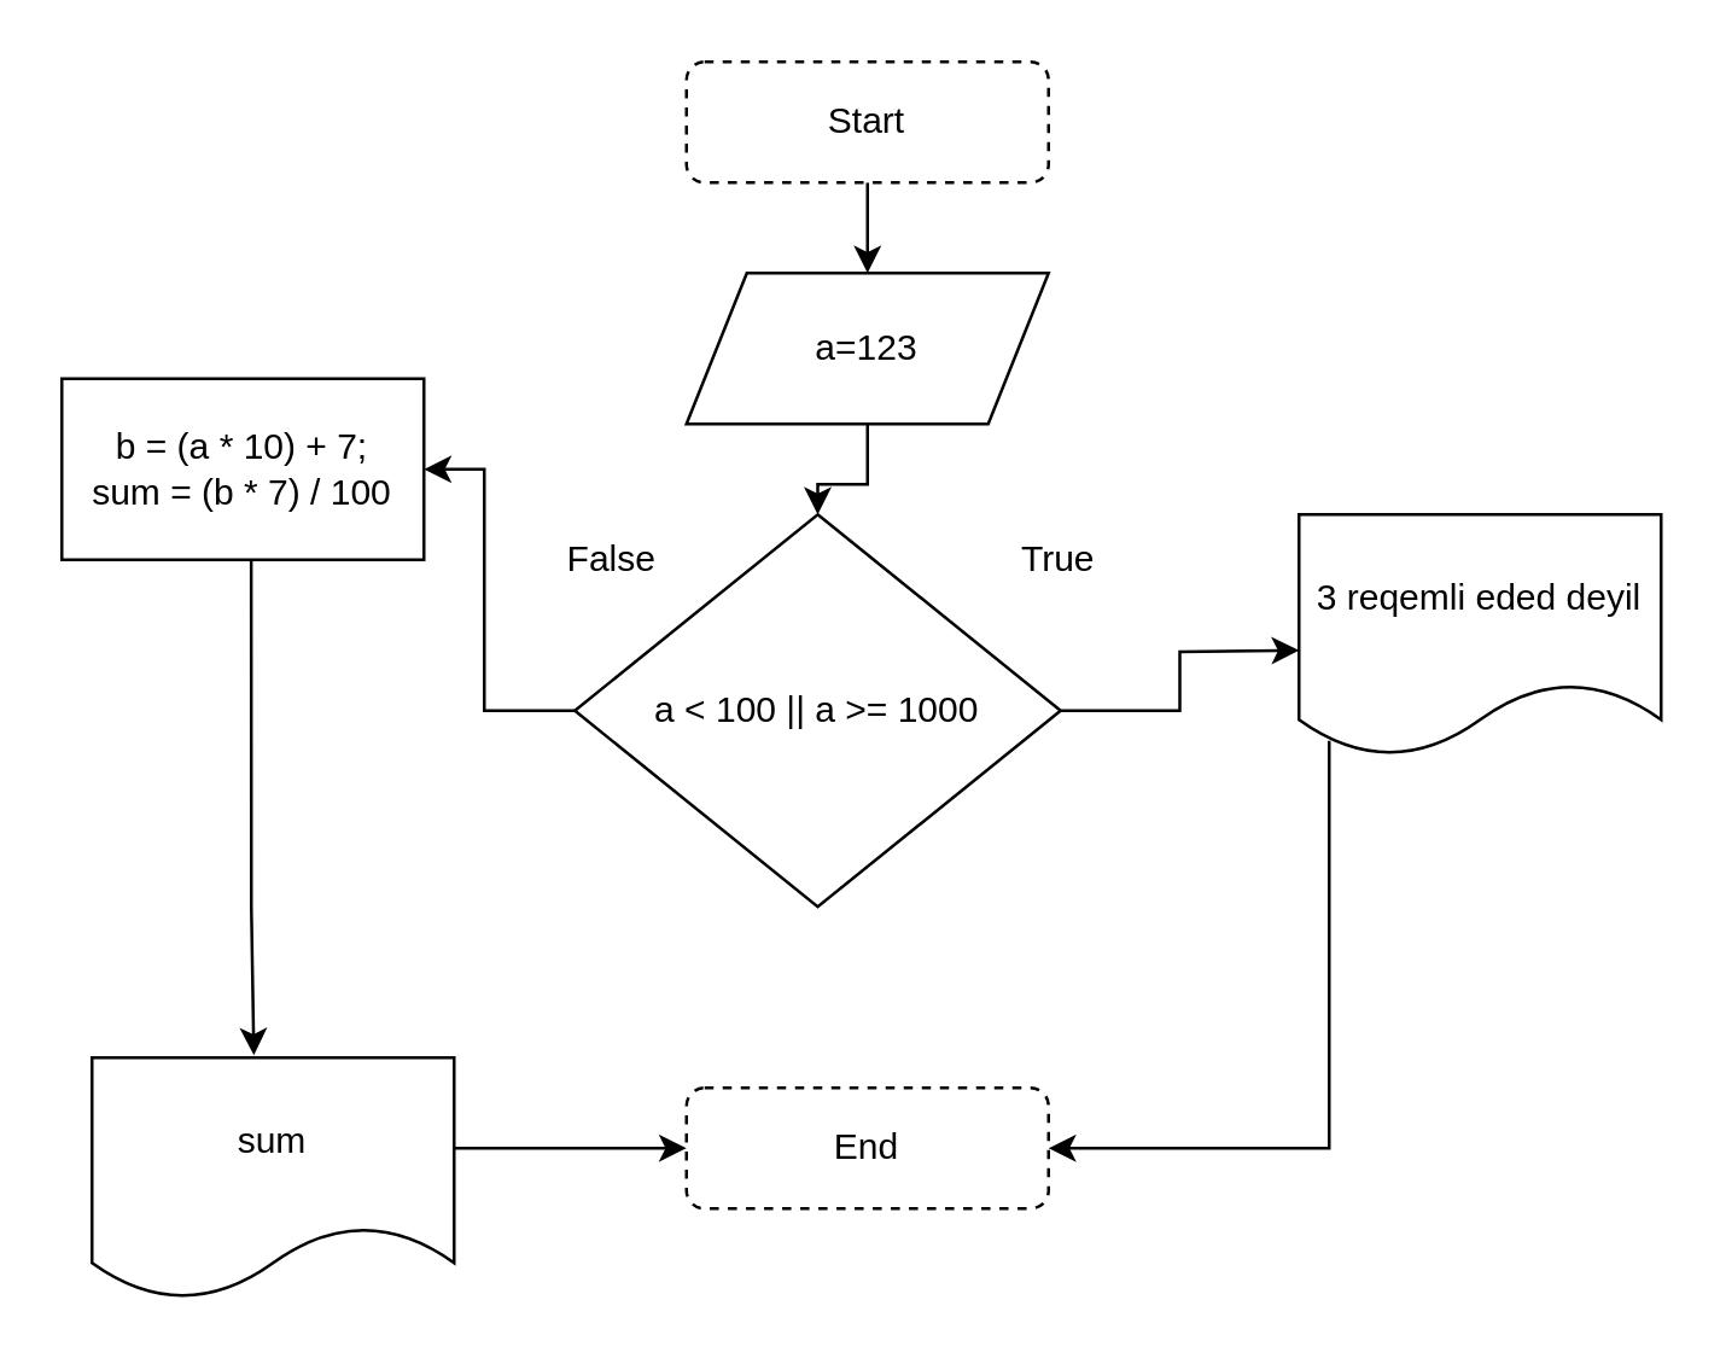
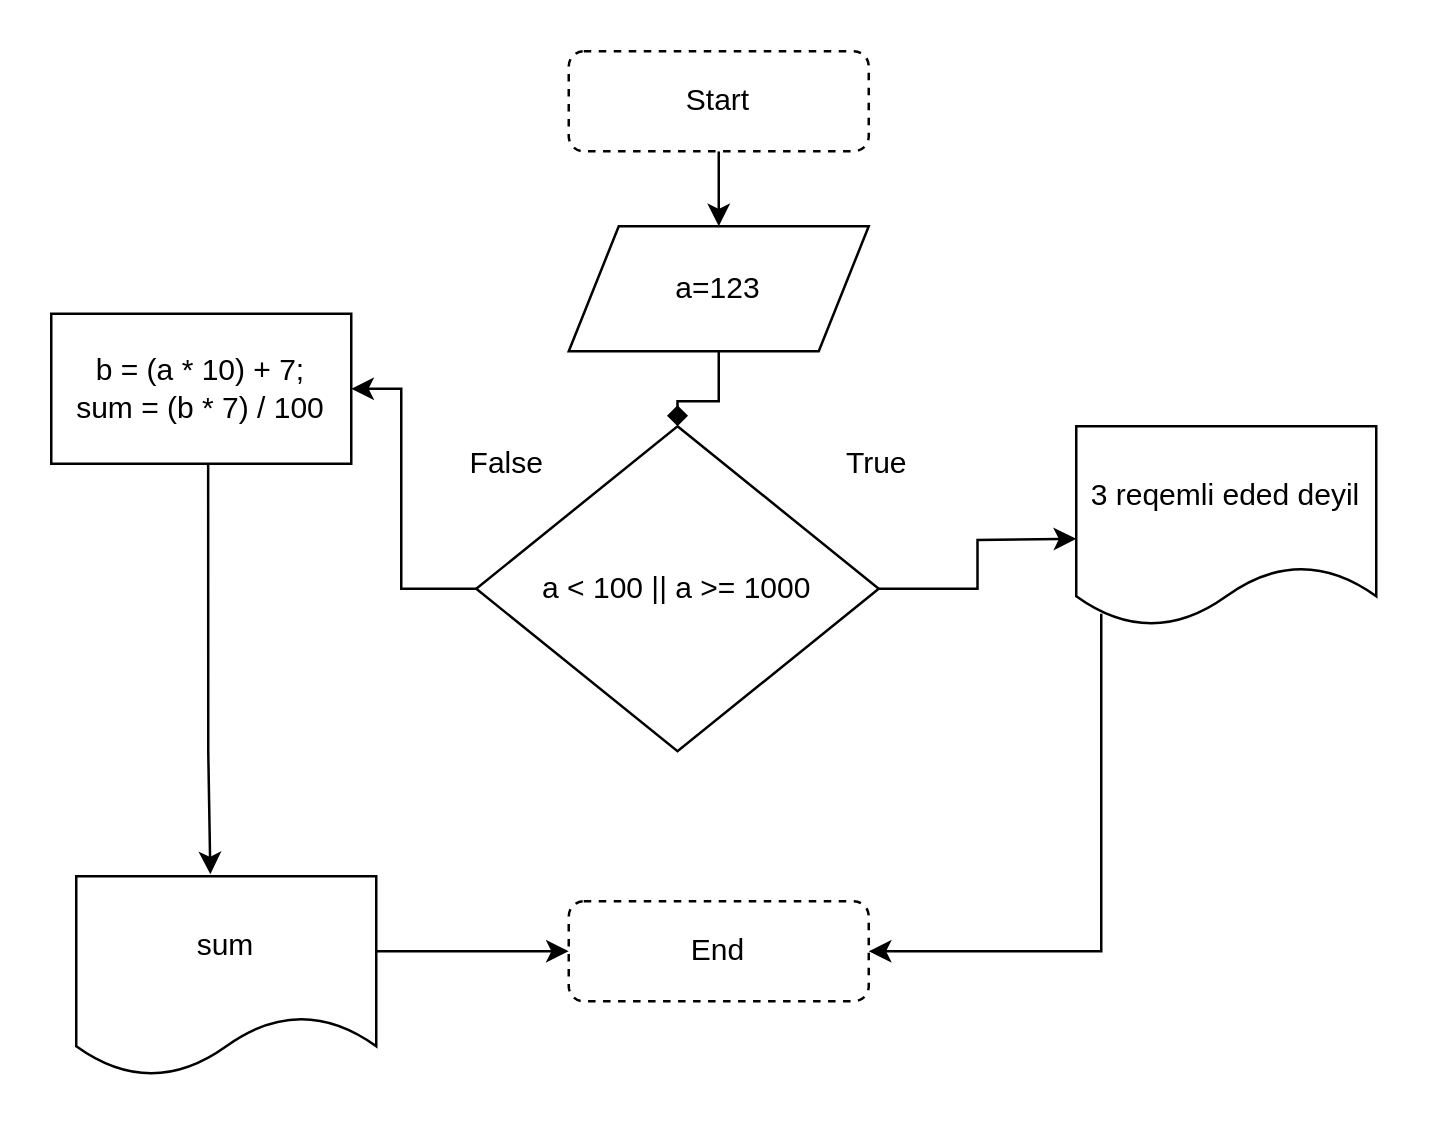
  <mxCell id="0" />
  <mxCell id="1" parent="0" />
  <mxCell id="2" value="End" style="rounded=1;whiteSpace=wrap;html=1;dashed=1;" parent="1" vertex="1"><mxGeometry x="227" y="360" width="120" height="40" as="geometry" /></mxCell>
  <mxCell id="3" style="edgeStyle=orthogonalEdgeStyle;rounded=0;orthogonalLoop=1;jettySize=auto;html=1;" parent="1" source="4" edge="1"><mxGeometry relative="1" as="geometry"><mxPoint x="287" y="90" as="targetPoint" /></mxGeometry></mxCell>
  <mxCell id="4" value="Start" style="rounded=1;whiteSpace=wrap;html=1;dashed=1;" parent="1" vertex="1"><mxGeometry x="227" y="20" width="120" height="40" as="geometry" /></mxCell>
- <mxCell id="5" style="edgeStyle=orthogonalEdgeStyle;rounded=0;orthogonalLoop=1;jettySize=auto;html=1;entryX=0.5;entryY=0;entryDx=0;entryDy=0;" parent="1" source="6" target="9" edge="1"><mxGeometry relative="1" as="geometry"><mxPoint x="287" y="170" as="targetPoint" /></mxGeometry></mxCell>
+ <mxCell id="5" style="edgeStyle=orthogonalEdgeStyle;rounded=0;orthogonalLoop=1;jettySize=auto;html=1;entryX=0.5;entryY=0;entryDx=0;entryDy=0;endArrow=diamond;" parent="1" source="6" target="9" edge="1"><mxGeometry relative="1" as="geometry"><mxPoint x="287" y="170" as="targetPoint" /></mxGeometry></mxCell>
  <mxCell id="6" value="a=123" style="shape=parallelogram;perimeter=parallelogramPerimeter;whiteSpace=wrap;html=1;fixedSize=1;" parent="1" vertex="1"><mxGeometry x="227" y="90" width="120" height="50" as="geometry" /></mxCell>
  <mxCell id="7" style="edgeStyle=orthogonalEdgeStyle;rounded=0;orthogonalLoop=1;jettySize=auto;html=1;entryX=0;entryY=0.5;entryDx=0;entryDy=0;" parent="1" source="9" edge="1"><mxGeometry relative="1" as="geometry"><mxPoint x="430" y="215" as="targetPoint" /></mxGeometry></mxCell>
  <mxCell id="8" style="edgeStyle=orthogonalEdgeStyle;rounded=0;orthogonalLoop=1;jettySize=auto;html=1;" parent="1" source="9" edge="1"><mxGeometry relative="1" as="geometry"><mxPoint x="140" y="155" as="targetPoint" /><Array as="points"><mxPoint x="160" y="235" /><mxPoint x="160" y="155" /></Array></mxGeometry></mxCell>
  <mxCell id="9" value="a &amp;lt; 100 || a &amp;gt;= 1000" style="rhombus;whiteSpace=wrap;html=1;" parent="1" vertex="1"><mxGeometry x="190" y="170" width="161" height="130" as="geometry" /></mxCell>
  <mxCell id="10" style="edgeStyle=orthogonalEdgeStyle;rounded=0;orthogonalLoop=1;jettySize=auto;html=1;entryX=0.447;entryY=-0.013;entryDx=0;entryDy=0;exitX=0.523;exitY=0.829;exitDx=0;exitDy=0;exitPerimeter=0;entryPerimeter=0;" parent="1" edge="1"><mxGeometry relative="1" as="geometry"><mxPoint x="83.64" y="349.22" as="targetPoint" /><Array as="points"><mxPoint x="83" y="300" /></Array><mxPoint x="82.76" y="181.32" as="sourcePoint" /></mxGeometry></mxCell>
  <mxCell id="11" style="edgeStyle=orthogonalEdgeStyle;rounded=0;orthogonalLoop=1;jettySize=auto;html=1;exitX=1;exitY=0.5;exitDx=0;exitDy=0;" parent="1" target="2" edge="1"><mxGeometry relative="1" as="geometry"><mxPoint x="150" y="380" as="sourcePoint" /><Array as="points"><mxPoint x="160" y="380" /><mxPoint x="160" y="380" /></Array></mxGeometry></mxCell>
  <mxCell id="12" style="edgeStyle=orthogonalEdgeStyle;rounded=0;orthogonalLoop=1;jettySize=auto;html=1;entryX=1;entryY=0.5;entryDx=0;entryDy=0;" parent="1" target="2" edge="1"><mxGeometry relative="1" as="geometry"><mxPoint x="430" y="460" as="targetPoint" /><Array as="points"><mxPoint x="440" y="380" /></Array><mxPoint x="440" y="245" as="sourcePoint" /></mxGeometry></mxCell>
  <mxCell id="13" value="True" style="text;html=1;align=center;verticalAlign=middle;resizable=0;points=[];autosize=1;strokeColor=none;fillColor=none;" parent="1" vertex="1"><mxGeometry x="330" y="175" width="40" height="20" as="geometry" /></mxCell>
  <mxCell id="14" value="False" style="text;html=1;align=center;verticalAlign=middle;resizable=0;points=[];autosize=1;strokeColor=none;fillColor=none;" parent="1" vertex="1"><mxGeometry x="177" y="175" width="50" height="20" as="geometry" /></mxCell>
  <mxCell id="15" value="&lt;span&gt;b = (a * 10) + 7;&lt;/span&gt;&lt;br&gt;&lt;span&gt;sum = (b * 7) / 100&lt;/span&gt;" style="rounded=0;whiteSpace=wrap;html=1;" vertex="1" parent="1"><mxGeometry x="20" y="125" width="120" height="60" as="geometry" /></mxCell>
  <mxCell id="16" value="&lt;span&gt;3 reqemli eded deyil&lt;/span&gt;" style="shape=document;whiteSpace=wrap;html=1;boundedLbl=1;" vertex="1" parent="1"><mxGeometry x="430" y="170" width="120" height="80" as="geometry" /></mxCell>
  <mxCell id="17" value="sum" style="shape=document;whiteSpace=wrap;html=1;boundedLbl=1;" vertex="1" parent="1"><mxGeometry x="30" y="350" width="120" height="80" as="geometry" /></mxCell>
